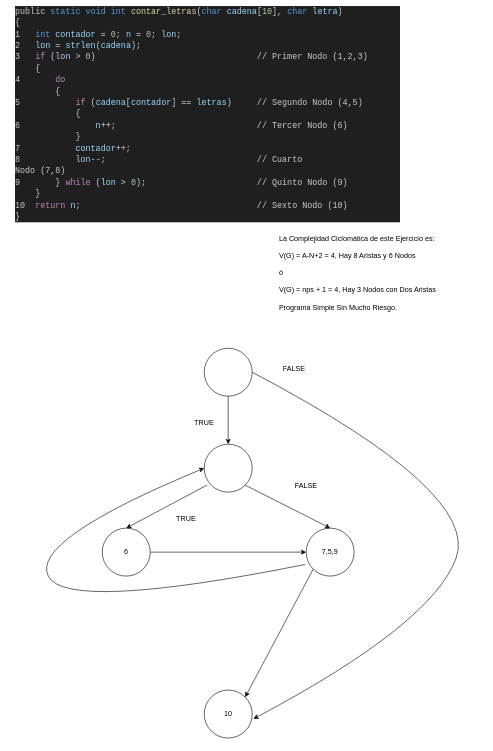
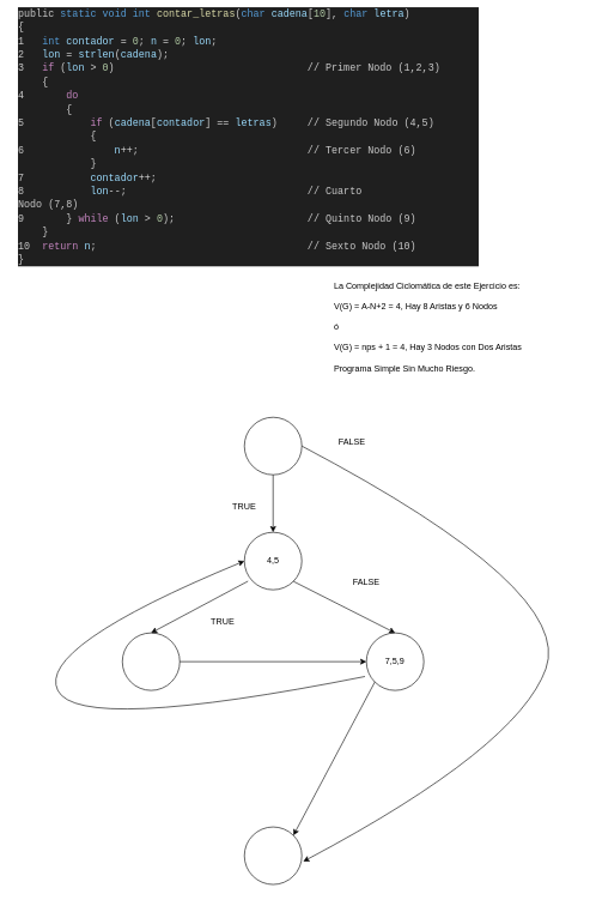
  <mxCell id="0" />
  <mxCell id="1" parent="0" />
  <mxCell id="2" value="" style="ellipse;whiteSpace=wrap;html=1;aspect=fixed;" parent="1" vertex="1"><mxGeometry x="340" y="580" width="80" height="80" as="geometry" /></mxCell>
  <mxCell id="3" value="" style="ellipse;whiteSpace=wrap;html=1;aspect=fixed;" parent="1" vertex="1"><mxGeometry x="340" y="740" width="80" height="80" as="geometry" /></mxCell>
+ <mxCell id="4" value="4,5" style="text;html=1;align=center;verticalAlign=middle;whiteSpace=wrap;rounded=0;" parent="1" vertex="1"><mxGeometry x="350" y="765" width="60" height="30" as="geometry" /></mxCell>
  <mxCell id="5" value="" style="ellipse;whiteSpace=wrap;html=1;aspect=fixed;" parent="1" vertex="1"><mxGeometry x="170" y="880" width="80" height="80" as="geometry" /></mxCell>
  <mxCell id="6" value="" style="ellipse;whiteSpace=wrap;html=1;aspect=fixed;" parent="1" vertex="1"><mxGeometry x="510" y="880" width="80" height="80" as="geometry" /></mxCell>
- <mxCell id="7" value="6" style="text;html=1;align=center;verticalAlign=middle;whiteSpace=wrap;rounded=0;" parent="1" vertex="1"><mxGeometry x="180" y="905" width="60" height="30" as="geometry" /></mxCell>
  <mxCell id="8" value="7,5,9" style="text;html=1;align=center;verticalAlign=middle;whiteSpace=wrap;rounded=0;" parent="1" vertex="1"><mxGeometry x="520" y="905" width="60" height="30" as="geometry" /></mxCell>
  <mxCell id="9" value="" style="endArrow=classic;html=1;rounded=0;exitX=1;exitY=0.5;exitDx=0;exitDy=0;entryX=0;entryY=0.5;entryDx=0;entryDy=0;" parent="1" source="5" target="6" edge="1"><mxGeometry width="50" height="50" relative="1" as="geometry"><mxPoint x="410" y="960" as="sourcePoint" /><mxPoint x="460" y="910" as="targetPoint" /></mxGeometry></mxCell>
  <mxCell id="10" value="" style="endArrow=classic;html=1;rounded=0;entryX=0.5;entryY=0;entryDx=0;entryDy=0;exitX=0.5;exitY=1;exitDx=0;exitDy=0;" parent="1" source="2" target="3" edge="1"><mxGeometry width="50" height="50" relative="1" as="geometry"><mxPoint x="410" y="960" as="sourcePoint" /><mxPoint x="460" y="910" as="targetPoint" /></mxGeometry></mxCell>
  <mxCell id="11" value="" style="endArrow=classic;html=1;rounded=0;entryX=0.5;entryY=0;entryDx=0;entryDy=0;exitX=0.063;exitY=0.85;exitDx=0;exitDy=0;exitPerimeter=0;" parent="1" source="3" target="5" edge="1"><mxGeometry width="50" height="50" relative="1" as="geometry"><mxPoint x="410" y="960" as="sourcePoint" /><mxPoint x="460" y="910" as="targetPoint" /></mxGeometry></mxCell>
  <mxCell id="12" value="" style="endArrow=classic;html=1;rounded=0;entryX=0.5;entryY=0;entryDx=0;entryDy=0;exitX=1;exitY=1;exitDx=0;exitDy=0;" parent="1" source="3" target="6" edge="1"><mxGeometry width="50" height="50" relative="1" as="geometry"><mxPoint x="410" y="960" as="sourcePoint" /><mxPoint x="460" y="910" as="targetPoint" /></mxGeometry></mxCell>
  <mxCell id="13" value="" style="endArrow=classic;html=1;rounded=0;entryX=1;entryY=0;entryDx=0;entryDy=0;exitX=0;exitY=1;exitDx=0;exitDy=0;" parent="1" source="6" target="17" edge="1"><mxGeometry width="50" height="50" relative="1" as="geometry"><mxPoint x="410" y="960" as="sourcePoint" /><mxPoint x="408.284" y="1011.716" as="targetPoint" /></mxGeometry></mxCell>
  <mxCell id="14" value="" style="curved=1;endArrow=classic;html=1;rounded=0;entryX=0;entryY=0.5;entryDx=0;entryDy=0;exitX=-0.025;exitY=0.758;exitDx=0;exitDy=0;exitPerimeter=0;" parent="1" source="6" target="3" edge="1"><mxGeometry width="50" height="50" relative="1" as="geometry"><mxPoint x="340" y="1040" as="sourcePoint" /><mxPoint x="110" y="970" as="targetPoint" /><Array as="points"><mxPoint x="110" y="1020" /><mxPoint x="50" y="900" /></Array></mxGeometry></mxCell>
  <mxCell id="15" value="TRUE" style="text;html=1;align=center;verticalAlign=middle;whiteSpace=wrap;rounded=0;" parent="1" vertex="1"><mxGeometry x="280" y="850" width="60" height="30" as="geometry" /></mxCell>
  <mxCell id="16" value="FALSE" style="text;html=1;align=center;verticalAlign=middle;whiteSpace=wrap;rounded=0;" parent="1" vertex="1"><mxGeometry x="480" y="795" width="60" height="30" as="geometry" /></mxCell>
  <mxCell id="17" value="" style="ellipse;whiteSpace=wrap;html=1;aspect=fixed;" parent="1" vertex="1"><mxGeometry x="340" y="1150" width="80" height="80" as="geometry" /></mxCell>
- <mxCell id="18" value="10" style="text;html=1;align=center;verticalAlign=middle;whiteSpace=wrap;rounded=0;" parent="1" vertex="1"><mxGeometry x="350" y="1175" width="60" height="30" as="geometry" /></mxCell>
  <mxCell id="19" value="TRUE" style="text;html=1;align=center;verticalAlign=middle;whiteSpace=wrap;rounded=0;" parent="1" vertex="1"><mxGeometry x="310" y="690" width="60" height="30" as="geometry" /></mxCell>
  <mxCell id="20" value="" style="curved=1;endArrow=classic;html=1;rounded=0;exitX=1;exitY=0.5;exitDx=0;exitDy=0;entryX=1.025;entryY=0.6;entryDx=0;entryDy=0;entryPerimeter=0;" parent="1" source="2" target="17" edge="1"><mxGeometry width="50" height="50" relative="1" as="geometry"><mxPoint x="680" y="930" as="sourcePoint" /><mxPoint x="730" y="880" as="targetPoint" /><Array as="points"><mxPoint x="800" y="820" /><mxPoint x="720" y="1040" /></Array></mxGeometry></mxCell>
  <mxCell id="21" value="FALSE" style="text;html=1;align=center;verticalAlign=middle;whiteSpace=wrap;rounded=0;" parent="1" vertex="1"><mxGeometry x="460" y="600" width="60" height="30" as="geometry" /></mxCell>
  <mxCell id="22" value="La Complejidad Ciclomática de este Ejercicio es:&lt;br&gt;&lt;br&gt;V(G) = A-N+2 = 4, Hay 8 Aristas y 6 Nodos&lt;br&gt;&lt;br&gt;ó&lt;br&gt;&lt;br&gt;V(G) = nps + 1 = 4, Hay 3 Nodos con Dos Aristas&lt;br&gt;&lt;br&gt;Programa Simple Sin Mucho Riesgo." style="text;html=1;spacing=5;spacingTop=-20;whiteSpace=wrap;overflow=hidden;rounded=0;" parent="1" vertex="1"><mxGeometry x="460" y="400" width="280" height="120" as="geometry" /></mxCell>
  <mxCell id="23" value="&lt;div style=&quot;color: rgb(204, 204, 204); background-color: rgb(31, 31, 31); font-family: Comic Sans Serif, Consolas, &amp;quot;Courier New&amp;quot;, monospace, Consolas, &amp;quot;Courier New&amp;quot;, monospace; font-weight: normal; font-size: 14px; line-height: 19px;&quot;&gt;&lt;div&gt;public&lt;span style=&quot;color: #cccccc;&quot;&gt; &lt;/span&gt;&lt;span style=&quot;color: #569cd6;&quot;&gt;static&lt;/span&gt;&lt;span style=&quot;color: #cccccc;&quot;&gt; &lt;/span&gt;&lt;span style=&quot;color: #569cd6;&quot;&gt;void&lt;/span&gt;&lt;span style=&quot;color: #cccccc;&quot;&gt; &lt;/span&gt;&lt;span style=&quot;color: #569cd6;&quot;&gt;int&lt;/span&gt;&lt;span style=&quot;color: #cccccc;&quot;&gt; &lt;/span&gt;&lt;span style=&quot;color: #dcdcaa;&quot;&gt;contar_letras&lt;/span&gt;&lt;span style=&quot;color: #cccccc;&quot;&gt;(&lt;/span&gt;&lt;span style=&quot;color: #569cd6;&quot;&gt;char&lt;/span&gt;&lt;span style=&quot;color: #cccccc;&quot;&gt; &lt;/span&gt;&lt;span style=&quot;color: #9cdcfe;&quot;&gt;cadena&lt;/span&gt;&lt;span style=&quot;color: #cccccc;&quot;&gt;[&lt;/span&gt;&lt;span style=&quot;color: #b5cea8;&quot;&gt;10&lt;/span&gt;&lt;span style=&quot;color: #cccccc;&quot;&gt;], &lt;/span&gt;&lt;span style=&quot;color: #569cd6;&quot;&gt;char&lt;/span&gt;&lt;span style=&quot;color: #cccccc;&quot;&gt; &lt;/span&gt;&lt;span style=&quot;color: #9cdcfe;&quot;&gt;letra&lt;/span&gt;&lt;span style=&quot;color: #cccccc;&quot;&gt;)&lt;/span&gt;&lt;/div&gt;&lt;div&gt;&lt;span style=&quot;color: #cccccc;&quot;&gt;{&lt;/span&gt;&lt;/div&gt;&lt;div&gt;&lt;span style=&quot;color: #cccccc;&quot;&gt;1&amp;nbsp;&amp;nbsp; &lt;/span&gt;&lt;span style=&quot;color: #569cd6;&quot;&gt;int&lt;/span&gt;&lt;span style=&quot;color: #cccccc;&quot;&gt; &lt;/span&gt;&lt;span style=&quot;color: #9cdcfe;&quot;&gt;contador&lt;/span&gt;&lt;span style=&quot;color: #cccccc;&quot;&gt; &lt;/span&gt;&lt;span style=&quot;color: #d4d4d4;&quot;&gt;=&lt;/span&gt;&lt;span style=&quot;color: #cccccc;&quot;&gt; &lt;/span&gt;&lt;span style=&quot;color: #b5cea8;&quot;&gt;0&lt;/span&gt;&lt;span style=&quot;color: #cccccc;&quot;&gt;; &lt;/span&gt;&lt;span style=&quot;color: #9cdcfe;&quot;&gt;n&lt;/span&gt;&lt;span style=&quot;color: #cccccc;&quot;&gt; &lt;/span&gt;&lt;span style=&quot;color: #d4d4d4;&quot;&gt;=&lt;/span&gt;&lt;span style=&quot;color: #cccccc;&quot;&gt; &lt;/span&gt;&lt;span style=&quot;color: #b5cea8;&quot;&gt;0&lt;/span&gt;&lt;span style=&quot;color: #cccccc;&quot;&gt;; &lt;/span&gt;&lt;span style=&quot;color: #9cdcfe;&quot;&gt;lon&lt;/span&gt;&lt;span style=&quot;color: #cccccc;&quot;&gt;;&lt;/span&gt;&lt;/div&gt;&lt;div&gt;&lt;span style=&quot;color: #cccccc;&quot;&gt;2&amp;nbsp;&amp;nbsp; &lt;/span&gt;&lt;span style=&quot;color: #9cdcfe;&quot;&gt;lon&lt;/span&gt;&lt;span style=&quot;color: #cccccc;&quot;&gt; &lt;/span&gt;&lt;span style=&quot;color: #d4d4d4;&quot;&gt;=&lt;/span&gt;&lt;span style=&quot;color: #cccccc;&quot;&gt; &lt;/span&gt;&lt;span style=&quot;color: #9cdcfe;&quot;&gt;strlen&lt;/span&gt;&lt;span style=&quot;color: #cccccc;&quot;&gt;(&lt;/span&gt;&lt;span style=&quot;color: #9cdcfe;&quot;&gt;cadena&lt;/span&gt;&lt;span style=&quot;color: #cccccc;&quot;&gt;);&lt;/span&gt;&lt;/div&gt;&lt;div&gt;&lt;span style=&quot;color: #cccccc;&quot;&gt;3&amp;nbsp;&amp;nbsp; &lt;/span&gt;&lt;span style=&quot;color: #c586c0;&quot;&gt;if&lt;/span&gt;&lt;span style=&quot;color: #cccccc;&quot;&gt; (&lt;/span&gt;&lt;span style=&quot;color: #9cdcfe;&quot;&gt;lon&lt;/span&gt;&lt;span style=&quot;color: #cccccc;&quot;&gt; &lt;/span&gt;&lt;span style=&quot;color: #d4d4d4;&quot;&gt;&amp;gt;&lt;/span&gt;&lt;span style=&quot;color: #cccccc;&quot;&gt; &lt;/span&gt;&lt;span style=&quot;color: #b5cea8;&quot;&gt;0&lt;/span&gt;&lt;span style=&quot;color: #cccccc;&quot;&gt;)&lt;span style=&quot;&quot;&gt;&lt;span style=&quot;white-space: pre;&quot;&gt;&lt;span style=&quot;white-space: pre;&quot;&gt;&#09;&lt;/span&gt;&lt;span style=&quot;white-space: pre;&quot;&gt;&#09;&lt;/span&gt;&amp;nbsp;&amp;nbsp;&amp;nbsp;&amp;nbsp;&lt;/span&gt;&lt;/span&gt;&lt;span style=&quot;&quot;&gt;&lt;span style=&quot;white-space: pre;&quot;&gt;&amp;nbsp;&amp;nbsp;&amp;nbsp;&amp;nbsp;&lt;/span&gt;&lt;span style=&quot;&quot;&gt;&lt;span style=&quot;white-space: pre;&quot;&gt;&amp;nbsp;&amp;nbsp;&amp;nbsp;&amp;nbsp;&lt;/span&gt;&lt;/span&gt;&lt;span style=&quot;&quot;&gt;&lt;span style=&quot;white-space: pre;&quot;&gt;&amp;nbsp;&amp;nbsp;&amp;nbsp;&amp;nbsp;&lt;/span&gt;&lt;/span&gt;&lt;/span&gt;// Primer Nodo (1,2,3)&lt;br&gt;&lt;/span&gt;&lt;/div&gt;&lt;div&gt;&lt;span style=&quot;color: #cccccc;&quot;&gt;&amp;nbsp; &amp;nbsp; {&lt;/span&gt;&lt;/div&gt;&lt;div&gt;&lt;span style=&quot;color: #cccccc;&quot;&gt;4 &amp;nbsp; &amp;nbsp; &amp;nbsp; &lt;/span&gt;&lt;span style=&quot;color: #c586c0;&quot;&gt;do&lt;/span&gt;&lt;/div&gt;&lt;div&gt;&lt;span style=&quot;color: #cccccc;&quot;&gt;&amp;nbsp; &amp;nbsp; &amp;nbsp; &amp;nbsp; {&lt;/span&gt;&lt;/div&gt;&lt;div&gt;&lt;span style=&quot;color: #cccccc;&quot;&gt;5 &amp;nbsp; &amp;nbsp; &amp;nbsp; &amp;nbsp; &amp;nbsp; &lt;/span&gt;&lt;span style=&quot;color: #c586c0;&quot;&gt;if&lt;/span&gt;&lt;span style=&quot;color: #cccccc;&quot;&gt; (&lt;/span&gt;&lt;span style=&quot;color: #9cdcfe;&quot;&gt;cadena&lt;/span&gt;&lt;span style=&quot;color: #cccccc;&quot;&gt;[&lt;/span&gt;&lt;span style=&quot;color: #9cdcfe;&quot;&gt;contador&lt;/span&gt;&lt;span style=&quot;color: #cccccc;&quot;&gt;] &lt;/span&gt;&lt;span style=&quot;color: #d4d4d4;&quot;&gt;==&lt;/span&gt;&lt;span style=&quot;color: #cccccc;&quot;&gt; &lt;/span&gt;&lt;span style=&quot;color: #9cdcfe;&quot;&gt;letras&lt;/span&gt;&lt;span style=&quot;color: #cccccc;&quot;&gt;)&lt;span style=&quot;&quot;&gt;&lt;span style=&quot;white-space: pre;&quot;&gt;&amp;nbsp;&lt;span style=&quot;white-space: pre;&quot;&gt;&#09;&lt;/span&gt;&lt;/span&gt;&lt;/span&gt;// Segundo Nodo (4,5)&lt;br&gt;&lt;/span&gt;&lt;/div&gt;&lt;div&gt;&lt;span style=&quot;color: #cccccc;&quot;&gt;&amp;nbsp; &amp;nbsp; &amp;nbsp; &amp;nbsp; &amp;nbsp; &amp;nbsp; {&lt;/span&gt;&lt;/div&gt;&lt;div&gt;&lt;span style=&quot;color: #cccccc;&quot;&gt;6&amp;nbsp;&amp;nbsp; &amp;nbsp; &amp;nbsp; &amp;nbsp; &amp;nbsp; &amp;nbsp; &amp;nbsp; &lt;/span&gt;&lt;span style=&quot;color: #9cdcfe;&quot;&gt;n&lt;/span&gt;&lt;span style=&quot;color: #d4d4d4;&quot;&gt;++&lt;/span&gt;&lt;span style=&quot;color: #cccccc;&quot;&gt;;&lt;span style=&quot;&quot;&gt;&lt;span style=&quot;white-space: pre;&quot;&gt;&amp;nbsp;&amp;nbsp;&amp;nbsp;&amp;nbsp;&lt;/span&gt;&lt;/span&gt;&lt;span style=&quot;&quot;&gt;&lt;span style=&quot;white-space: pre;&quot;&gt;&amp;nbsp;&amp;nbsp;&amp;nbsp;&amp;nbsp;&lt;/span&gt;&lt;/span&gt;&lt;span style=&quot;&quot;&gt;&lt;span style=&quot;white-space: pre;&quot;&gt;&amp;nbsp;&amp;nbsp;&amp;nbsp;&amp;nbsp;&lt;span style=&quot;white-space: pre;&quot;&gt;&#09;&lt;/span&gt;&lt;span style=&quot;white-space: pre;&quot;&gt;&#09;&lt;/span&gt;&lt;/span&gt;&lt;/span&gt;// Tercer Nodo (6)&lt;br&gt;&lt;/span&gt;&lt;/div&gt;&lt;div&gt;&lt;span style=&quot;color: #cccccc;&quot;&gt;&amp;nbsp; &amp;nbsp; &amp;nbsp; &amp;nbsp; &amp;nbsp; &amp;nbsp; }&lt;/span&gt;&lt;/div&gt;&lt;div&gt;&lt;span style=&quot;color: #cccccc;&quot;&gt;7 &amp;nbsp; &amp;nbsp; &amp;nbsp; &amp;nbsp; &amp;nbsp; &lt;/span&gt;&lt;span style=&quot;color: #9cdcfe;&quot;&gt;contador&lt;/span&gt;&lt;span style=&quot;color: #d4d4d4;&quot;&gt;++&lt;/span&gt;&lt;span style=&quot;color: #cccccc;&quot;&gt;;&lt;br&gt;&lt;/span&gt;&lt;/div&gt;&lt;div&gt;&lt;span style=&quot;color: #cccccc;&quot;&gt;8 &amp;nbsp; &amp;nbsp; &amp;nbsp; &amp;nbsp; &amp;nbsp; &lt;/span&gt;&lt;span style=&quot;color: #9cdcfe;&quot;&gt;lon&lt;/span&gt;&lt;span style=&quot;color: #d4d4d4;&quot;&gt;--&lt;/span&gt;&lt;span style=&quot;color: #cccccc;&quot;&gt;;&lt;span style=&quot;&quot;&gt;&lt;span style=&quot;white-space: pre;&quot;&gt;&amp;nbsp;&amp;nbsp;&amp;nbsp;&amp;nbsp;&lt;/span&gt;&lt;/span&gt;&lt;span style=&quot;&quot;&gt;&lt;span style=&quot;white-space: pre;&quot;&gt;&amp;nbsp;&amp;nbsp;&amp;nbsp;&amp;nbsp;&lt;/span&gt;&lt;/span&gt;&lt;span style=&quot;&quot;&gt;&lt;span style=&quot;white-space: pre;&quot;&gt;&amp;nbsp;&amp;nbsp;&amp;nbsp;&amp;nbsp;&lt;/span&gt;&lt;/span&gt;&lt;span style=&quot;&quot;&gt;&lt;span style=&quot;white-space: pre;&quot;&gt;&amp;nbsp;&amp;nbsp;&amp;nbsp;&amp;nbsp;&lt;/span&gt;&lt;/span&gt;&lt;/span&gt;&lt;span style=&quot;white-space: pre;&quot;&gt;&#09;&lt;/span&gt;&lt;span style=&quot;white-space: pre;&quot;&gt;&#09;&lt;/span&gt;// Cuarto Nodo&lt;span style=&quot;&quot;&gt;&lt;span style=&quot;white-space: pre;&quot;&gt; (7,8)&amp;nbsp;&amp;nbsp;&amp;nbsp;&amp;nbsp;&lt;/span&gt;&lt;/span&gt;&lt;span style=&quot;&quot;&gt;&lt;span style=&quot;white-space: pre;&quot;&gt;&amp;nbsp;&amp;nbsp;&amp;nbsp;&amp;nbsp;&lt;/span&gt;&lt;/span&gt;&lt;span style=&quot;&quot;&gt;&lt;span style=&quot;white-space: pre;&quot;&gt;&amp;nbsp;&amp;nbsp;&amp;nbsp;&amp;nbsp;&lt;/span&gt;&lt;/span&gt;&lt;span style=&quot;color: #cccccc;&quot;&gt;&lt;/span&gt;&lt;/div&gt;&lt;div&gt;&lt;span style=&quot;color: #cccccc;&quot;&gt;9 &amp;nbsp; &amp;nbsp; &amp;nbsp; } &lt;/span&gt;&lt;span style=&quot;color: #c586c0;&quot;&gt;while&lt;/span&gt;&lt;span style=&quot;color: #cccccc;&quot;&gt; (&lt;/span&gt;&lt;span style=&quot;color: #9cdcfe;&quot;&gt;lon&lt;/span&gt;&lt;span style=&quot;color: #cccccc;&quot;&gt; &lt;/span&gt;&lt;span style=&quot;color: #d4d4d4;&quot;&gt;&amp;gt;&lt;/span&gt;&lt;span style=&quot;color: #cccccc;&quot;&gt; &lt;/span&gt;&lt;span style=&quot;color: #b5cea8;&quot;&gt;0&lt;/span&gt;&lt;span style=&quot;color: #cccccc;&quot;&gt;);&lt;span style=&quot;white-space: pre;&quot;&gt;&#09;&lt;/span&gt;&lt;span style=&quot;white-space: pre;&quot;&gt;&#09;&lt;/span&gt;&lt;span style=&quot;white-space: pre;&quot;&gt;&#09;&lt;/span&gt;// Quinto Nodo (9)&lt;br&gt;&lt;/span&gt;&lt;/div&gt;&lt;div&gt;&lt;span style=&quot;color: #cccccc;&quot;&gt;&amp;nbsp; &amp;nbsp; }&lt;/span&gt;&lt;/div&gt;&lt;div&gt;&lt;span style=&quot;color: #cccccc;&quot;&gt;10&amp;nbsp; &lt;/span&gt;&lt;span style=&quot;color: #c586c0;&quot;&gt;return&lt;/span&gt;&lt;span style=&quot;color: #cccccc;&quot;&gt; &lt;/span&gt;&lt;span style=&quot;color: #9cdcfe;&quot;&gt;n&lt;/span&gt;&lt;span style=&quot;color: #cccccc;&quot;&gt;;&lt;span style=&quot;white-space: pre;&quot;&gt;&#09;&lt;/span&gt;&lt;span style=&quot;white-space: pre;&quot;&gt;&#09;&lt;/span&gt;&lt;span style=&quot;white-space: pre;&quot;&gt;&#09;&lt;/span&gt;&lt;span style=&quot;white-space: pre;&quot;&gt;&#09;&lt;/span&gt;&lt;span style=&quot;white-space: pre;&quot;&gt;&#09;&lt;/span&gt;// Sexto Nodo (10)&lt;br&gt;&lt;/span&gt;&lt;/div&gt;&lt;div&gt;&lt;span style=&quot;color: #cccccc;&quot;&gt;}&lt;/span&gt;&lt;/div&gt;&lt;/div&gt;" style="text;html=1;spacing=5;spacingTop=-20;whiteSpace=wrap;overflow=hidden;rounded=0;rotation=0;" parent="1" vertex="1"><mxGeometry y="20" width="650" height="390" as="geometry" x="20" /></mxCell>
